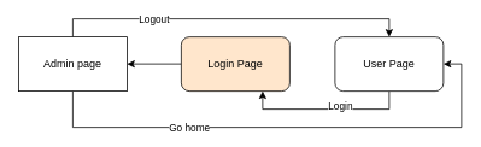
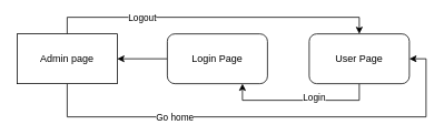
  <mxCell id="0" />
  <mxCell id="1" parent="0" />
  <mxCell id="2" style="edgeStyle=orthogonalEdgeStyle;rounded=0;orthogonalLoop=1;jettySize=auto;html=1;entryX=1;entryY=0.5;entryDx=0;entryDy=0;" edge="1" parent="1" source="3" target="8"><mxGeometry relative="1" as="geometry" /></mxCell>
- <mxCell id="3" value="Login Page" style="rounded=1;whiteSpace=wrap;html=1;fillColor=#ffe6cc;" vertex="1" parent="1"><mxGeometry x="200" y="40" width="120" height="60" as="geometry" /></mxCell>
+ <mxCell id="3" value="Login Page" style="rounded=1;whiteSpace=wrap;html=1;" vertex="1" parent="1"><mxGeometry x="200" y="40" width="120" height="60" as="geometry" /></mxCell>
  <mxCell id="4" style="edgeStyle=orthogonalEdgeStyle;rounded=0;orthogonalLoop=1;jettySize=auto;html=1;entryX=0.5;entryY=0;entryDx=0;entryDy=0;" edge="1" parent="1" source="8" target="11"><mxGeometry relative="1" as="geometry"><mxPoint x="90" y="10" as="targetPoint" /><Array as="points"><mxPoint x="80" y="20" /><mxPoint x="430" y="20" /></Array></mxGeometry></mxCell>
  <mxCell id="5" value="Logout" style="edgeLabel;html=1;align=center;verticalAlign=middle;resizable=0;points=[];" vertex="1" connectable="0" parent="4"><mxGeometry x="-0.442" relative="1" as="geometry"><mxPoint as="offset" /></mxGeometry></mxCell>
  <mxCell id="6" style="edgeStyle=orthogonalEdgeStyle;rounded=0;orthogonalLoop=1;jettySize=auto;html=1;entryX=1;entryY=0.5;entryDx=0;entryDy=0;" edge="1" parent="1" source="8" target="11"><mxGeometry relative="1" as="geometry"><Array as="points"><mxPoint x="80" y="140" /><mxPoint x="510" y="140" /><mxPoint x="510" y="70" /></Array></mxGeometry></mxCell>
  <mxCell id="7" value="Go home" style="edgeLabel;html=1;align=center;verticalAlign=middle;resizable=0;points=[];" vertex="1" connectable="0" parent="6"><mxGeometry x="-0.401" relative="1" as="geometry"><mxPoint as="offset" /></mxGeometry></mxCell>
  <mxCell id="8" value="Admin page" style="whiteSpace=wrap;html=1;rounded=0;" vertex="1" parent="1"><mxGeometry x="20" y="40" width="120" height="60" as="geometry" /></mxCell>
  <mxCell id="9" style="edgeStyle=orthogonalEdgeStyle;rounded=0;orthogonalLoop=1;jettySize=auto;html=1;entryX=0.75;entryY=1;entryDx=0;entryDy=0;exitX=0.5;exitY=1;exitDx=0;exitDy=0;" edge="1" parent="1" source="11" target="3"><mxGeometry relative="1" as="geometry" /></mxCell>
  <mxCell id="10" value="Login" style="edgeLabel;html=1;align=center;verticalAlign=middle;resizable=0;points=[];" vertex="1" connectable="0" parent="9"><mxGeometry x="-0.164" y="-4" relative="1" as="geometry"><mxPoint as="offset" /></mxGeometry></mxCell>
  <mxCell id="11" value="User Page" style="rounded=1;whiteSpace=wrap;html=1;" vertex="1" parent="1"><mxGeometry x="370" y="40" width="120" height="60" as="geometry" /></mxCell>
